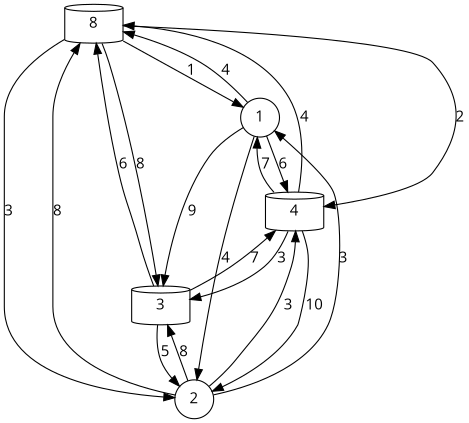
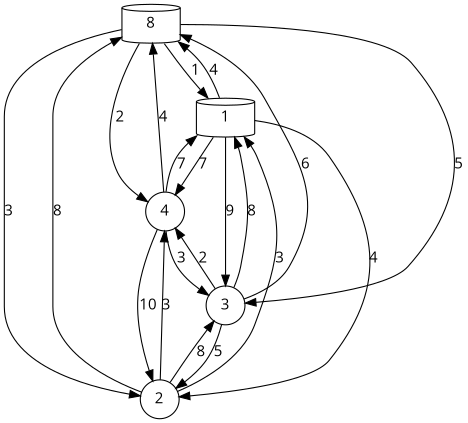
  digraph {
    fontname="Open Sans"
    node [fontname="Open Sans" shape=cylinder]
    edge [fontname="Open Sans" weight=3]
    n1 [label=8]
-   1 [shape=circle]
+   1
    2 [shape=circle]
-   3
-   4
+   3 [shape=circle]
+   4 [shape=circle]
    n1 -> 1 [label=1 weight=1]
    n1 -> 2 [label=3]
-   n1 -> 3 [label=8 weight=5]
+   n1 -> 3 [label=5 weight=5]
    n1 -> 4 [label=2 weight=2]
    1 -> n1 [label=4 weight=4]
    1 -> 2 [label=4 weight=4]
    1 -> 3 [label=9 weight=9]
-   1 -> 4 [label=6 weight=7]
+   1 -> 4 [label=7 weight=7]
    2 -> n1 [label=8 weight=8]
    2 -> 1 [label=3 weight=5]
    2 -> 3 [label=8 weight=8]
    2 -> 4 [label=3]
    3 -> n1 [label=6 weight=6]
+   3 -> 1 [label=8 weight=8]
    3 -> 2 [label=5 weight=5]
-   3 -> 4 [label=7 weight=7]
+   3 -> 4 [label=2 weight=7]
    4 -> n1 [label=4 weight=4]
    4 -> 1 [label=7 weight=7]
    4 -> 2 [label=10 weight=10]
    4 -> 3 [label=3]
  }
